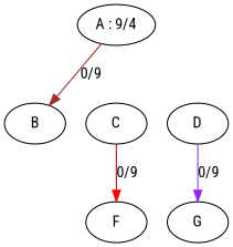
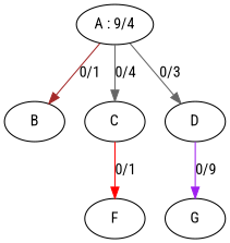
  digraph {
    fontname="Roboto Condensed"
    node [fontname="Roboto Condensed"]
    edge [color=gray40 fontname="Roboto Condensed"]
    n1 [label="A : 9/4"]
    n2 [label=B]
    n3 [label=C]
    n4 [label=D]
    n5 [label=F]
    n6 [label=G]
-   n1 -> n2 [color=brown label="0/9"]
-   n3 -> n5 [color=red label="0/9"]
+   n1 -> n2 [color=brown label="0/1"]
+   n1 -> n3 [label="0/4"]
+   n1 -> n4 [label="0/3"]
+   n3 -> n5 [color=red label="0/1"]
    n4 -> n6 [color=purple label="0/9"]
  }
